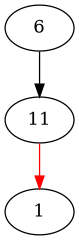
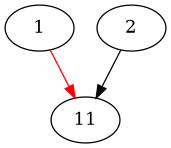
  strict digraph {
    1 [entry=true]
    11
-   6
-   11 -> 1 [color=red cond=false]
+   6 [label=2]
+   1 -> 11 [color=red cond=false]
    6 -> 11
  }
